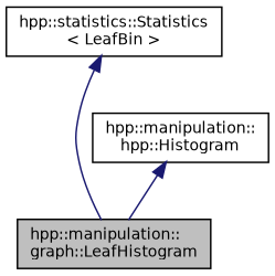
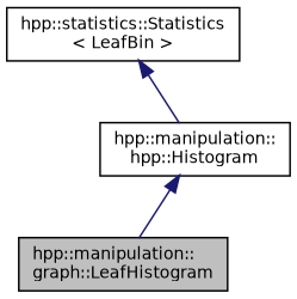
  digraph {
    node [color=black fillcolor=white fontname=Helvetica fontsize=10 shape=record style=filled]
    edge [color=midnightblue dir=back fontname=Helvetica fontsize=10 labelfontname=Helvetica labelfontsize=10 style=solid]
    n1 [fillcolor=grey75 fontcolor=black height=0.2 label="hpp::manipulation::\lgraph::LeafHistogram" width=0.4]
    n2 [height=0.2 label="hpp::statistics::Statistics\l\< LeafBin \>" width=0.4]
    n3 [height=0.2 label="hpp::manipulation::\lhpp::Histogram" width=0.4]
-   n2 -> n1
+   n2 -> n3
    n3 -> n1
  }
